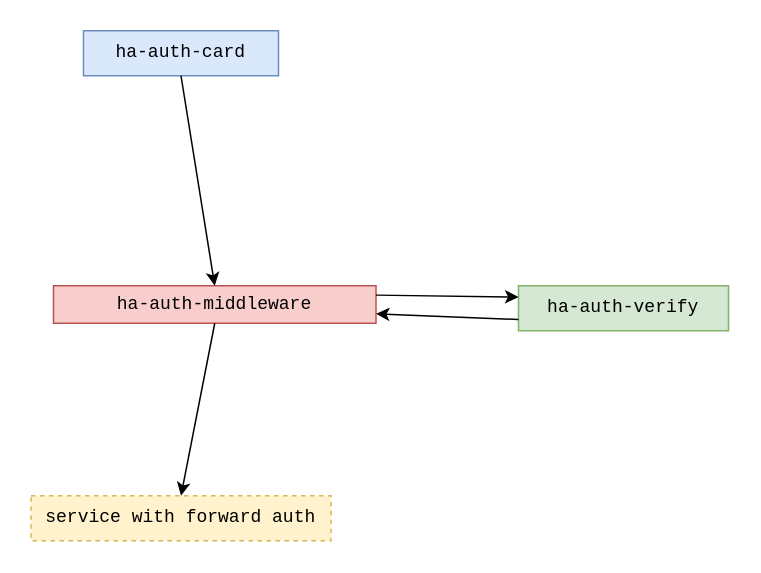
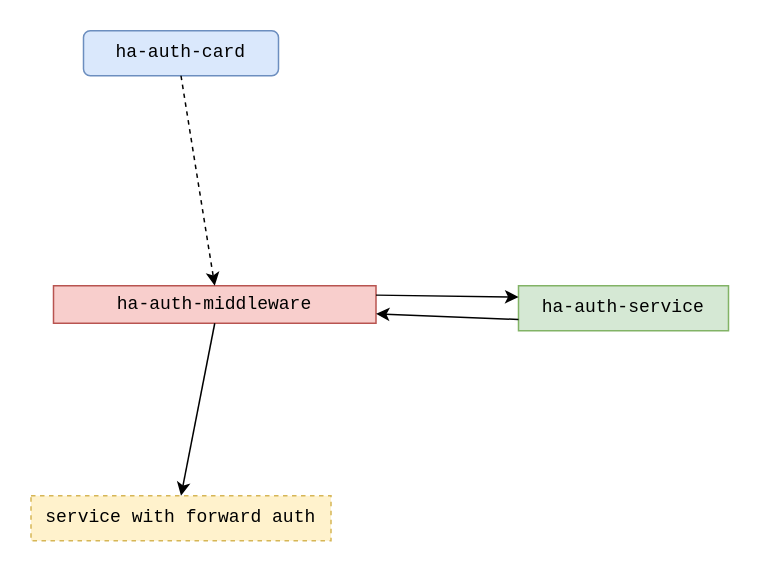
  <mxCell id="0" />
  <mxCell id="1" parent="0" />
- <mxCell id="2" value="ha-auth-card" style="rounded=0;whiteSpace=wrap;html=1;fontFamily=Courier New;fillColor=#dae8fc;strokeColor=#6c8ebf;" vertex="1" parent="1"><mxGeometry x="55" y="20" width="130" height="30" as="geometry" /></mxCell>
+ <mxCell id="2" value="ha-auth-card" style="whiteSpace=wrap;html=1;fontFamily=Courier New;fillColor=#dae8fc;strokeColor=#6c8ebf;rounded=1;" vertex="1" parent="1"><mxGeometry x="55" y="20" width="130" height="30" as="geometry" /></mxCell>
  <mxCell id="3" value="ha-auth-middleware" style="rounded=0;whiteSpace=wrap;html=1;fontFamily=Courier New;fillColor=#f8cecc;strokeColor=#b85450;" vertex="1" parent="1"><mxGeometry x="35" y="190" width="215" height="25" as="geometry" /></mxCell>
- <mxCell id="4" value="ha-auth-verify" style="rounded=0;whiteSpace=wrap;html=1;fontFamily=Courier New;fillColor=#d5e8d4;strokeColor=#82b366;" vertex="1" parent="1"><mxGeometry x="345" y="190" width="140" height="30" as="geometry" /></mxCell>
- <mxCell id="5" value="" style="endArrow=classic;html=1;rounded=0;exitX=0.5;exitY=1;exitDx=0;exitDy=0;entryX=0.5;entryY=0;entryDx=0;entryDy=0;" edge="1" parent="1" source="2" target="3"><mxGeometry width="50" height="50" relative="1" as="geometry"><mxPoint x="255" y="140" as="sourcePoint" /><mxPoint x="305" y="90" as="targetPoint" /></mxGeometry></mxCell>
+ <mxCell id="4" value="ha-auth-service" style="rounded=0;whiteSpace=wrap;html=1;fontFamily=Courier New;fillColor=#d5e8d4;strokeColor=#82b366;" vertex="1" parent="1"><mxGeometry x="345" y="190" width="140" height="30" as="geometry" /></mxCell>
+ <mxCell id="5" value="" style="endArrow=classic;html=1;rounded=0;exitX=0.5;exitY=1;exitDx=0;exitDy=0;entryX=0.5;entryY=0;entryDx=0;entryDy=0;dashed=1;" edge="1" parent="1" source="2" target="3"><mxGeometry width="50" height="50" relative="1" as="geometry"><mxPoint x="255" y="140" as="sourcePoint" /><mxPoint x="305" y="90" as="targetPoint" /></mxGeometry></mxCell>
  <mxCell id="6" value="" style="endArrow=classic;html=1;rounded=0;exitX=1;exitY=0.25;exitDx=0;exitDy=0;entryX=0;entryY=0.25;entryDx=0;entryDy=0;" edge="1" parent="1" source="3" target="4"><mxGeometry width="50" height="50" relative="1" as="geometry"><mxPoint x="310" y="187.5" as="sourcePoint" /><mxPoint x="235" y="190" as="targetPoint" /></mxGeometry></mxCell>
  <mxCell id="7" value="" style="endArrow=classic;html=1;rounded=0;entryX=1;entryY=0.75;entryDx=0;entryDy=0;exitX=0;exitY=0.75;exitDx=0;exitDy=0;" edge="1" parent="1" source="4" target="3"><mxGeometry width="50" height="50" relative="1" as="geometry"><mxPoint x="285" y="208" as="sourcePoint" /><mxPoint x="245" y="200" as="targetPoint" /></mxGeometry></mxCell>
  <mxCell id="8" value="service with forward auth" style="rounded=0;whiteSpace=wrap;html=1;fontFamily=Courier New;fillColor=#fff2cc;strokeColor=#d6b656;dashed=1;" vertex="1" parent="1"><mxGeometry x="20" y="330" width="200" height="30" as="geometry" /></mxCell>
  <mxCell id="9" value="" style="endArrow=classic;html=1;rounded=0;entryX=0.5;entryY=0;entryDx=0;entryDy=0;exitX=0.5;exitY=1;exitDx=0;exitDy=0;" edge="1" parent="1" source="3" target="8"><mxGeometry width="50" height="50" relative="1" as="geometry"><mxPoint x="355" y="223" as="sourcePoint" /><mxPoint x="215" y="223" as="targetPoint" /></mxGeometry></mxCell>
